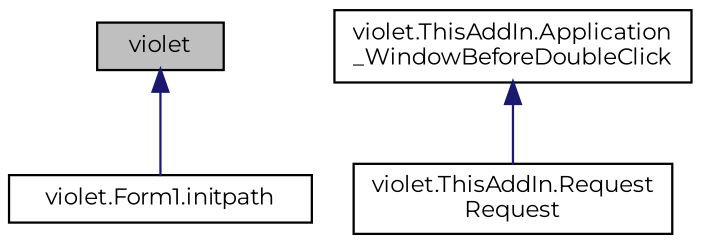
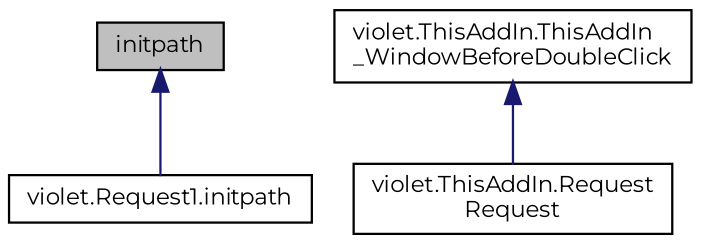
  digraph {
    fontname=Montserrat
    rankdir=TB
    node [color=black fillcolor=white fontname=Montserrat fontsize=10 shape=record style=filled]
    edge [color=midnightblue dir=back fontname=Montserrat fontsize=10 labelfontname=Helvetica labelfontsize=10 style=solid]
-   n1 [fillcolor=grey75 fontcolor=black height=0.2 label=violet width=0.4]
-   n2 [height=0.2 label="violet.Form1.initpath" width=0.4]
-   n3 [height=0.2 label="violet.ThisAddIn.Application\l_WindowBeforeDoubleClick" width=0.4]
+   n1 [fillcolor=grey75 fontcolor=black height=0.2 label=initpath width=0.4]
+   n2 [height=0.2 label="violet.Request1.initpath" width=0.4]
+   n3 [height=0.2 label="violet.ThisAddIn.ThisAddIn\l_WindowBeforeDoubleClick" width=0.4]
    n4 [height=0.2 label="violet.ThisAddIn.Request\lRequest" width=0.4]
    n1 -> n2
    n3 -> n4
  }
